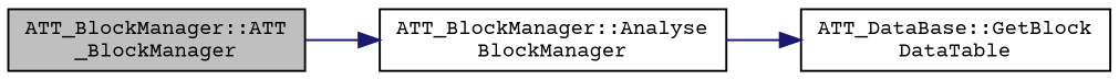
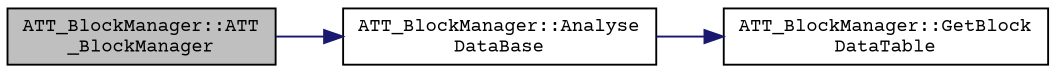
  digraph {
    fontname="Courier Prime"
    rankdir=LR
    node [color=black fillcolor=white fontname="Courier Prime" fontsize=10 shape=record style=filled]
    edge [color=midnightblue fontname="Courier Prime" fontsize=10 labelfontname=Helvetica labelfontsize=10 style=solid]
    n1 [fillcolor=grey75 fontcolor=black height=0.2 label="ATT_BlockManager::ATT\l_BlockManager" width=0.4]
-   n2 [height=0.2 label="ATT_BlockManager::Analyse\lBlockManager" width=0.4]
-   n3 [height=0.2 label="ATT_DataBase::GetBlock\lDataTable" width=0.4]
+   n2 [height=0.2 label="ATT_BlockManager::Analyse\lDataBase" width=0.4]
+   n3 [height=0.2 label="ATT_BlockManager::GetBlock\lDataTable" width=0.4]
    n1 -> n2
    n2 -> n3
  }
